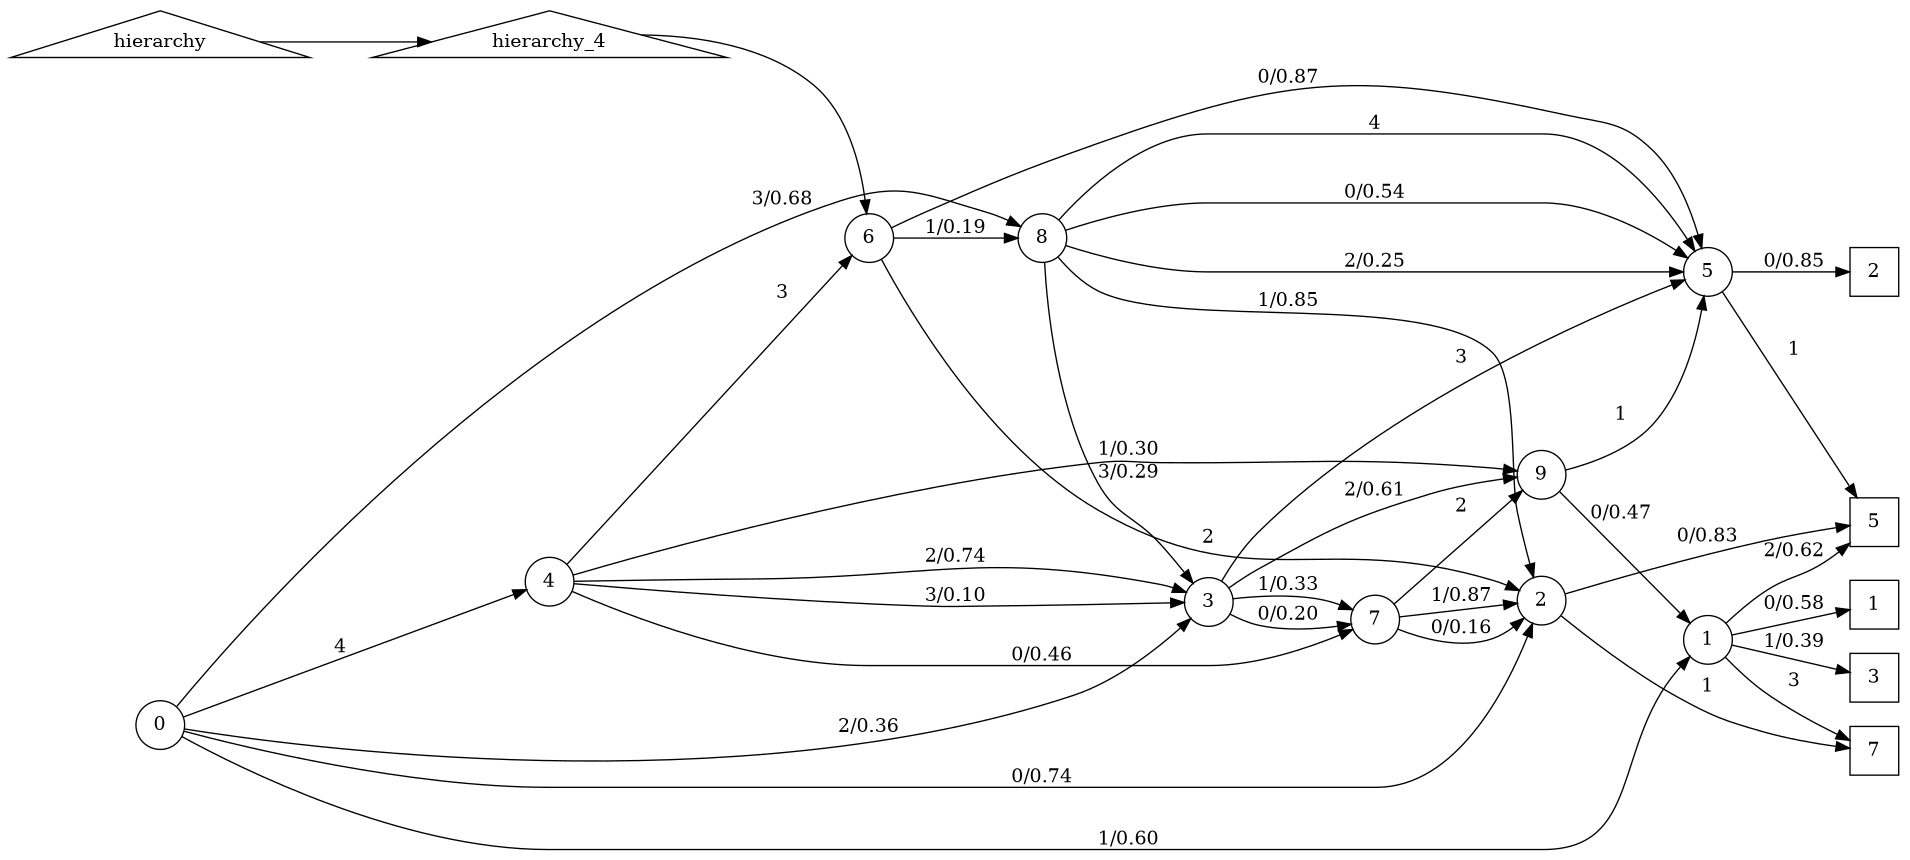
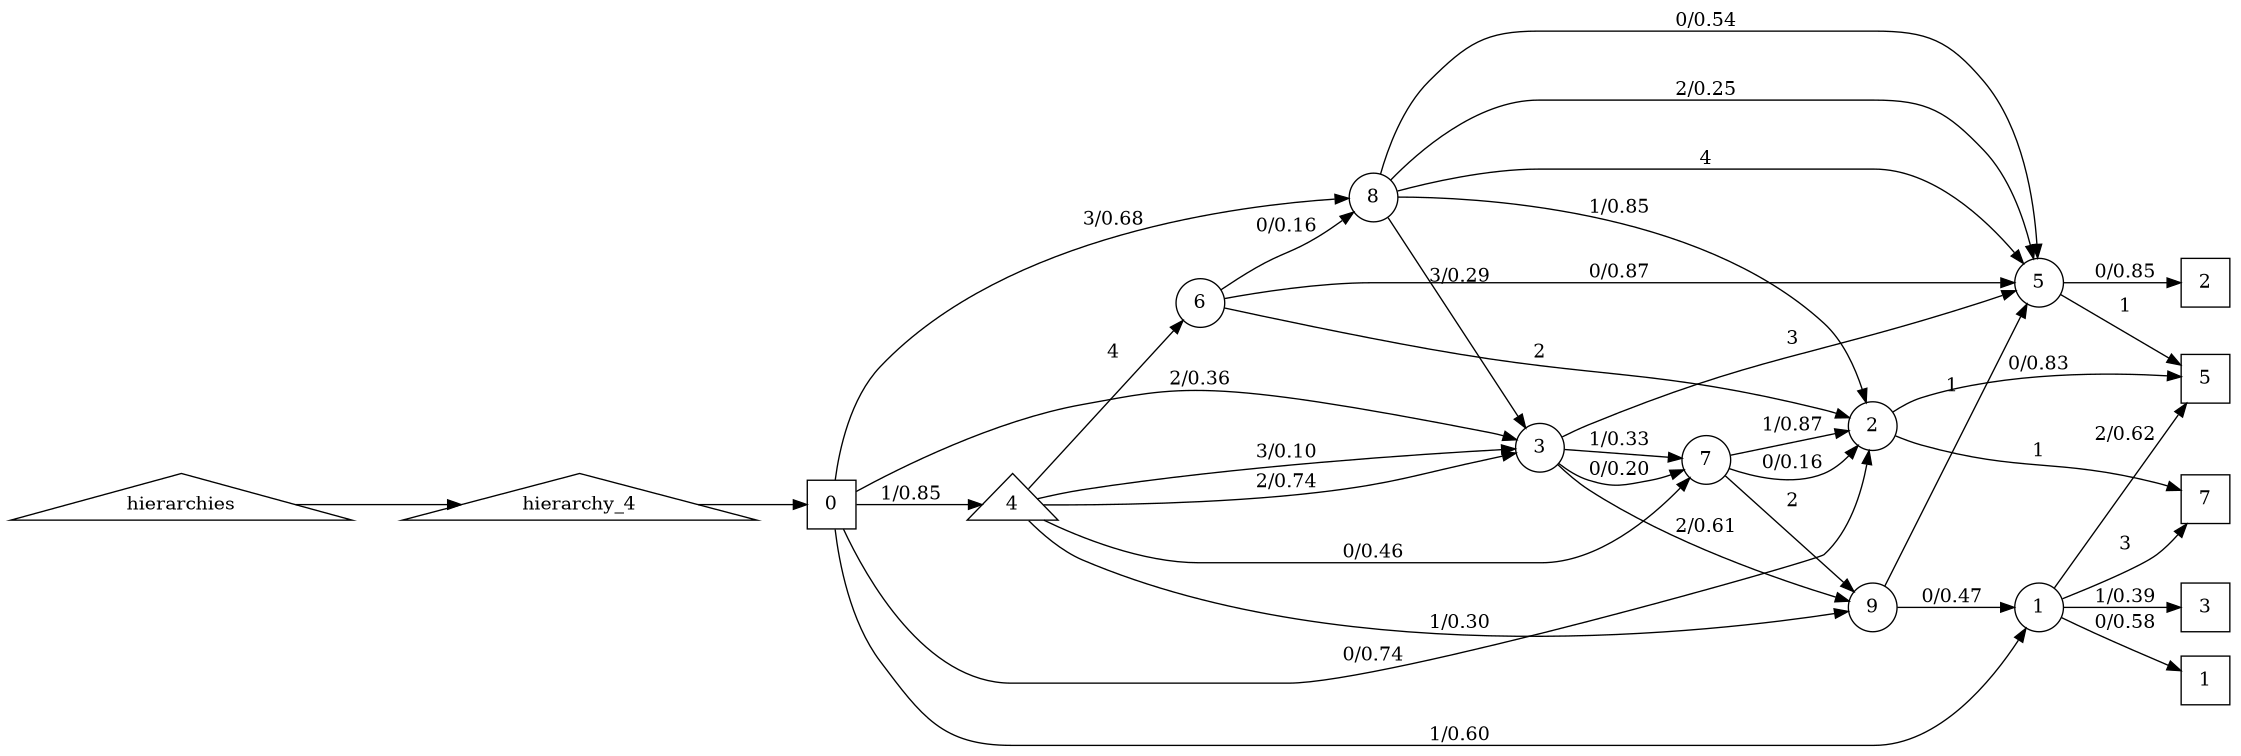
  digraph {
    rankdir=LR
    node [shape=circle]
-   n1 [label=hierarchy shape=triangle]
+   n1 [label=hierarchies shape=triangle]
    n2 [label=hierarchy_4 shape=triangle]
-   n3 [label=0]
+   n3 [label=0 shape=square]
    n4 [label=5 shape=square]
    n5 [label=7]
    n6 [label=2]
    n7 [label=9]
    n8 [label=7 shape=square]
    n9 [label=1]
    n10 [label=5]
    n11 [label=1 shape=square]
    n12 [label=3 shape=square]
    n13 [label=8]
    n14 [label=3]
    n15 [label=2 shape=square]
    n16 [label=6]
-   n17 [label=4]
+   n17 [label=4 shape=triangle]
    n1 -> n2
-   n2 -> n16
+   n2 -> n3
    n3 -> n6 [label="0/0.74"]
    n3 -> n9 [label="1/0.60"]
    n3 -> n13 [label="3/0.68"]
    n3 -> n14 [label="2/0.36"]
-   n3 -> n17 [label=4]
+   n3 -> n17 [label="1/0.85"]
    n5 -> n6 [label="1/0.87"]
    n5 -> n6 [label="0/0.16"]
    n5 -> n7 [label=2]
    n6 -> n4 [label="0/0.83"]
    n6 -> n8 [label=1]
    n7 -> n9 [label="0/0.47"]
    n7 -> n10 [label=1]
    n9 -> n4 [label="2/0.62"]
    n9 -> n8 [label=3]
    n9 -> n11 [label="0/0.58"]
    n9 -> n12 [label="1/0.39"]
    n10 -> n4 [label=1]
    n10 -> n15 [label="0/0.85"]
    n13 -> n6 [label="1/0.85"]
    n13 -> n10 [label="0/0.54"]
    n13 -> n10 [label="2/0.25"]
    n13 -> n10 [label=4]
    n13 -> n14 [label="3/0.29"]
    n14 -> n5 [label="1/0.33"]
    n14 -> n5 [label="0/0.20"]
    n14 -> n7 [label="2/0.61"]
    n14 -> n10 [label=3]
    n16 -> n6 [label=2]
    n16 -> n10 [label="0/0.87"]
-   n16 -> n13 [label="1/0.19"]
+   n16 -> n13 [label="0/0.16"]
    n17 -> n5 [label="0/0.46"]
    n17 -> n7 [label="1/0.30"]
    n17 -> n14 [label="3/0.10"]
    n17 -> n14 [label="2/0.74"]
-   n17 -> n16 [label=3]
+   n17 -> n16 [label=4]
  }
